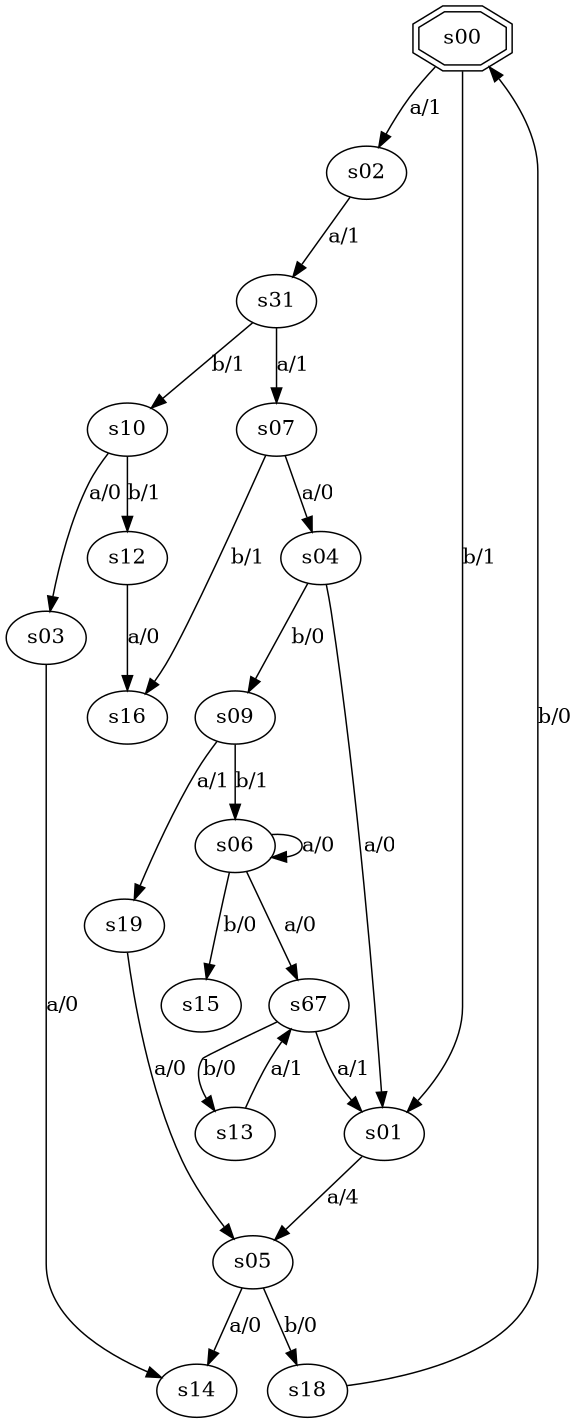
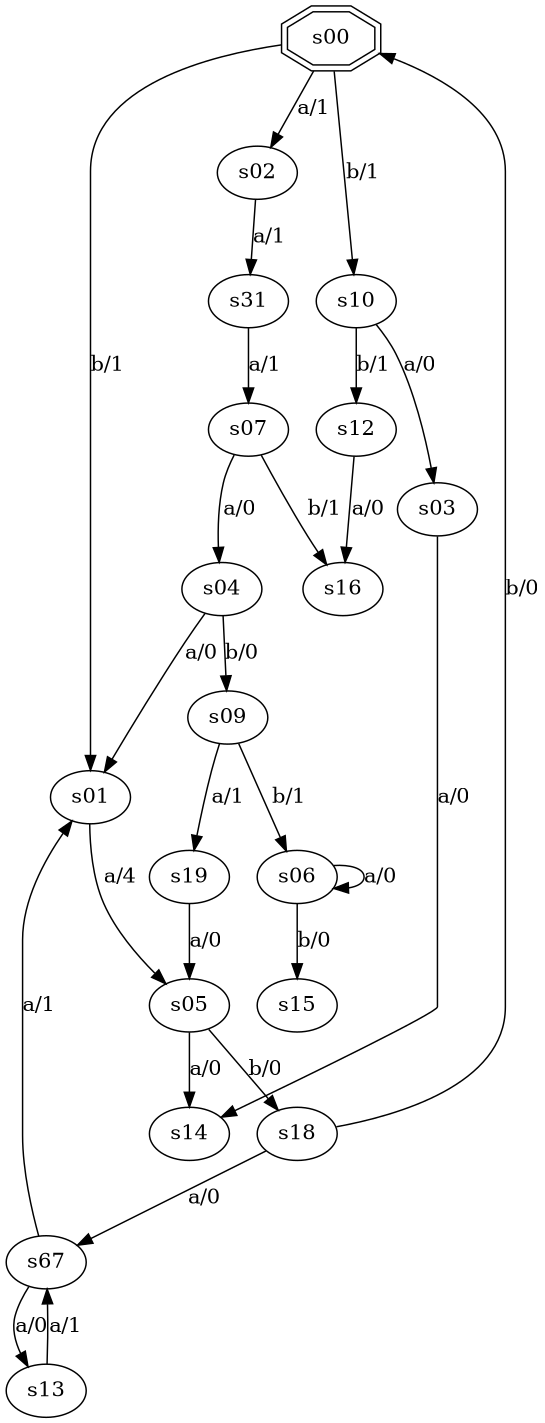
  digraph {
    s00 [shape=doubleoctagon]
    s02
    s01
    n4 [label=s31]
    s05
    s07
    s10
    s14
    s18
    n10 [label=s67]
    s04
    s16
    s03
    s12
    s09
    s06
    s19
    s13
    s15
    s00 -> s02 [label="a/1"]
    s00 -> s01 [label="b/1"]
    s02 -> n4 [label="a/1"]
    s01 -> s05 [label="a/4"]
    n4 -> s07 [label="a/1"]
-   n4 -> s10 [label="b/1"]
+   s00 -> s10 [label="b/1"]
    s05 -> s14 [label="a/0"]
    s05 -> s18 [label="b/0"]
    s07 -> s04 [label="a/0"]
    s07 -> s16 [label="b/1"]
    s10 -> s03 [label="a/0"]
    s10 -> s12 [label="b/1"]
    s18 -> s00 [label="b/0"]
-   s06 -> n10 [label="a/0"]
+   s18 -> n10 [label="a/0"]
    n10 -> s01 [label="a/1"]
-   n10 -> s13 [label="b/0"]
+   n10 -> s13 [label="a/0"]
    s04 -> s01 [label="a/0"]
    s04 -> s09 [label="b/0"]
    s03 -> s14 [label="a/0"]
    s12 -> s16 [label="a/0"]
    s09 -> s06 [label="b/1"]
    s09 -> s19 [label="a/1"]
    s06 -> s06 [label="a/0"]
    s06 -> s15 [label="b/0"]
    s19 -> s05 [label="a/0"]
    s13 -> n10 [label="a/1"]
  }
